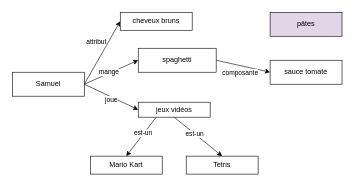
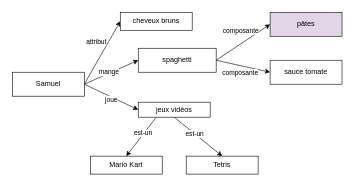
  <mxCell id="0" />
  <mxCell id="1" parent="0" />
  <mxCell id="2" style="orthogonalLoop=1;jettySize=auto;html=1;exitX=1;exitY=0.5;exitDx=0;exitDy=0;entryX=0;entryY=0.5;entryDx=0;entryDy=0;rounded=0;" edge="1" parent="1" source="8" target="12"><mxGeometry relative="1" as="geometry" /></mxCell>
  <mxCell id="3" value="mange" style="edgeLabel;html=1;align=center;verticalAlign=middle;resizable=0;points=[];rotation=0;" vertex="1" connectable="0" parent="2"><mxGeometry x="0.293" y="-2" relative="1" as="geometry"><mxPoint x="-19" y="4" as="offset" /></mxGeometry></mxCell>
  <mxCell id="4" style="rounded=0;orthogonalLoop=1;jettySize=auto;html=1;exitX=1;exitY=0.5;exitDx=0;exitDy=0;entryX=0;entryY=0.5;entryDx=0;entryDy=0;" edge="1" parent="1" source="8" target="20"><mxGeometry relative="1" as="geometry" /></mxCell>
  <mxCell id="5" value="joue" style="edgeLabel;html=1;align=center;verticalAlign=middle;resizable=0;points=[];rotation=0;" vertex="1" connectable="0" parent="4"><mxGeometry x="-0.038" y="3" relative="1" as="geometry"><mxPoint y="8" as="offset" /></mxGeometry></mxCell>
  <mxCell id="6" style="rounded=0;orthogonalLoop=1;jettySize=auto;html=1;exitX=1;exitY=0.5;exitDx=0;exitDy=0;entryX=0;entryY=0.5;entryDx=0;entryDy=0;" edge="1" parent="1" source="8" target="23"><mxGeometry relative="1" as="geometry" /></mxCell>
  <mxCell id="7" value="attribut" style="edgeLabel;html=1;align=center;verticalAlign=middle;resizable=0;points=[];" vertex="1" connectable="0" parent="6"><mxGeometry x="0.175" y="3" relative="1" as="geometry"><mxPoint x="-13" y="-7" as="offset" /></mxGeometry></mxCell>
  <mxCell id="8" value="Samuel" style="rounded=0;whiteSpace=wrap;html=1;" vertex="1" parent="1"><mxGeometry x="20" y="120" width="120" height="40" as="geometry" /></mxCell>
+ <mxCell id="9" style="rounded=0;orthogonalLoop=1;jettySize=auto;html=1;exitX=1;exitY=0.5;exitDx=0;exitDy=0;entryX=0;entryY=0.5;entryDx=0;entryDy=0;" edge="1" parent="1" source="12" target="13"><mxGeometry relative="1" as="geometry" /></mxCell>
+ <mxCell id="10" value="composante" style="edgeLabel;html=1;align=center;verticalAlign=middle;resizable=0;points=[];" vertex="1" connectable="0" parent="9"><mxGeometry x="-0.005" y="1" relative="1" as="geometry"><mxPoint x="-4" y="-19" as="offset" /></mxGeometry></mxCell>
  <mxCell id="11" style="rounded=0;orthogonalLoop=1;jettySize=auto;html=1;exitX=1;exitY=0.5;exitDx=0;exitDy=0;entryX=0;entryY=0.5;entryDx=0;entryDy=0;" edge="1" parent="1" source="12" target="14"><mxGeometry relative="1" as="geometry" /></mxCell>
  <mxCell id="12" value="spaghetti" style="rounded=0;whiteSpace=wrap;html=1;" vertex="1" parent="1"><mxGeometry x="230" y="80" width="130" height="40" as="geometry" /></mxCell>
  <mxCell id="13" value="pâtes" style="rounded=0;whiteSpace=wrap;html=1;fillColor=#e1d5e7;" vertex="1" parent="1"><mxGeometry x="450" y="20" width="120" height="40" as="geometry" /></mxCell>
  <mxCell id="14" value="sauce tomate" style="rounded=0;whiteSpace=wrap;html=1;" vertex="1" parent="1"><mxGeometry x="450" y="100" width="120" height="40" as="geometry" /></mxCell>
  <mxCell id="15" value="composante" style="edgeLabel;html=1;align=center;verticalAlign=middle;resizable=0;points=[];" vertex="1" connectable="0" parent="1"><mxGeometry x="399.999" y="120.003" as="geometry" /></mxCell>
  <mxCell id="16" style="rounded=0;orthogonalLoop=1;jettySize=auto;html=1;exitX=0.25;exitY=1;exitDx=0;exitDy=0;entryX=0.5;entryY=0;entryDx=0;entryDy=0;" edge="1" parent="1" source="20" target="21"><mxGeometry relative="1" as="geometry"><mxPoint x="220" y="260" as="targetPoint" /></mxGeometry></mxCell>
  <mxCell id="17" value="est-un" style="edgeLabel;html=1;align=center;verticalAlign=middle;resizable=0;points=[];" vertex="1" connectable="0" parent="16"><mxGeometry x="-0.14" y="-2" relative="1" as="geometry"><mxPoint as="offset" /></mxGeometry></mxCell>
  <mxCell id="18" style="rounded=0;orthogonalLoop=1;jettySize=auto;html=1;exitX=0.5;exitY=1;exitDx=0;exitDy=0;entryX=0.5;entryY=0;entryDx=0;entryDy=0;" edge="1" parent="1" source="20" target="22"><mxGeometry relative="1" as="geometry" /></mxCell>
  <mxCell id="19" value="est-un" style="edgeLabel;html=1;align=center;verticalAlign=middle;resizable=0;points=[];" vertex="1" connectable="0" parent="18"><mxGeometry x="-0.171" relative="1" as="geometry"><mxPoint as="offset" /></mxGeometry></mxCell>
  <mxCell id="20" value="jeux vidéos" style="rounded=0;whiteSpace=wrap;html=1;" vertex="1" parent="1"><mxGeometry x="230" y="170" width="120" height="25" as="geometry" /></mxCell>
  <mxCell id="21" value="Mario Kart" style="rounded=0;whiteSpace=wrap;html=1;" vertex="1" parent="1"><mxGeometry x="150" y="260" width="120" height="30" as="geometry" /></mxCell>
  <mxCell id="22" value="Tetris" style="rounded=0;whiteSpace=wrap;html=1;" vertex="1" parent="1"><mxGeometry x="310" y="260" width="120" height="30" as="geometry" /></mxCell>
  <mxCell id="23" value="cheveux bruns" style="rounded=0;whiteSpace=wrap;html=1;" vertex="1" parent="1"><mxGeometry x="200" y="20" width="120" height="30" as="geometry" /></mxCell>
